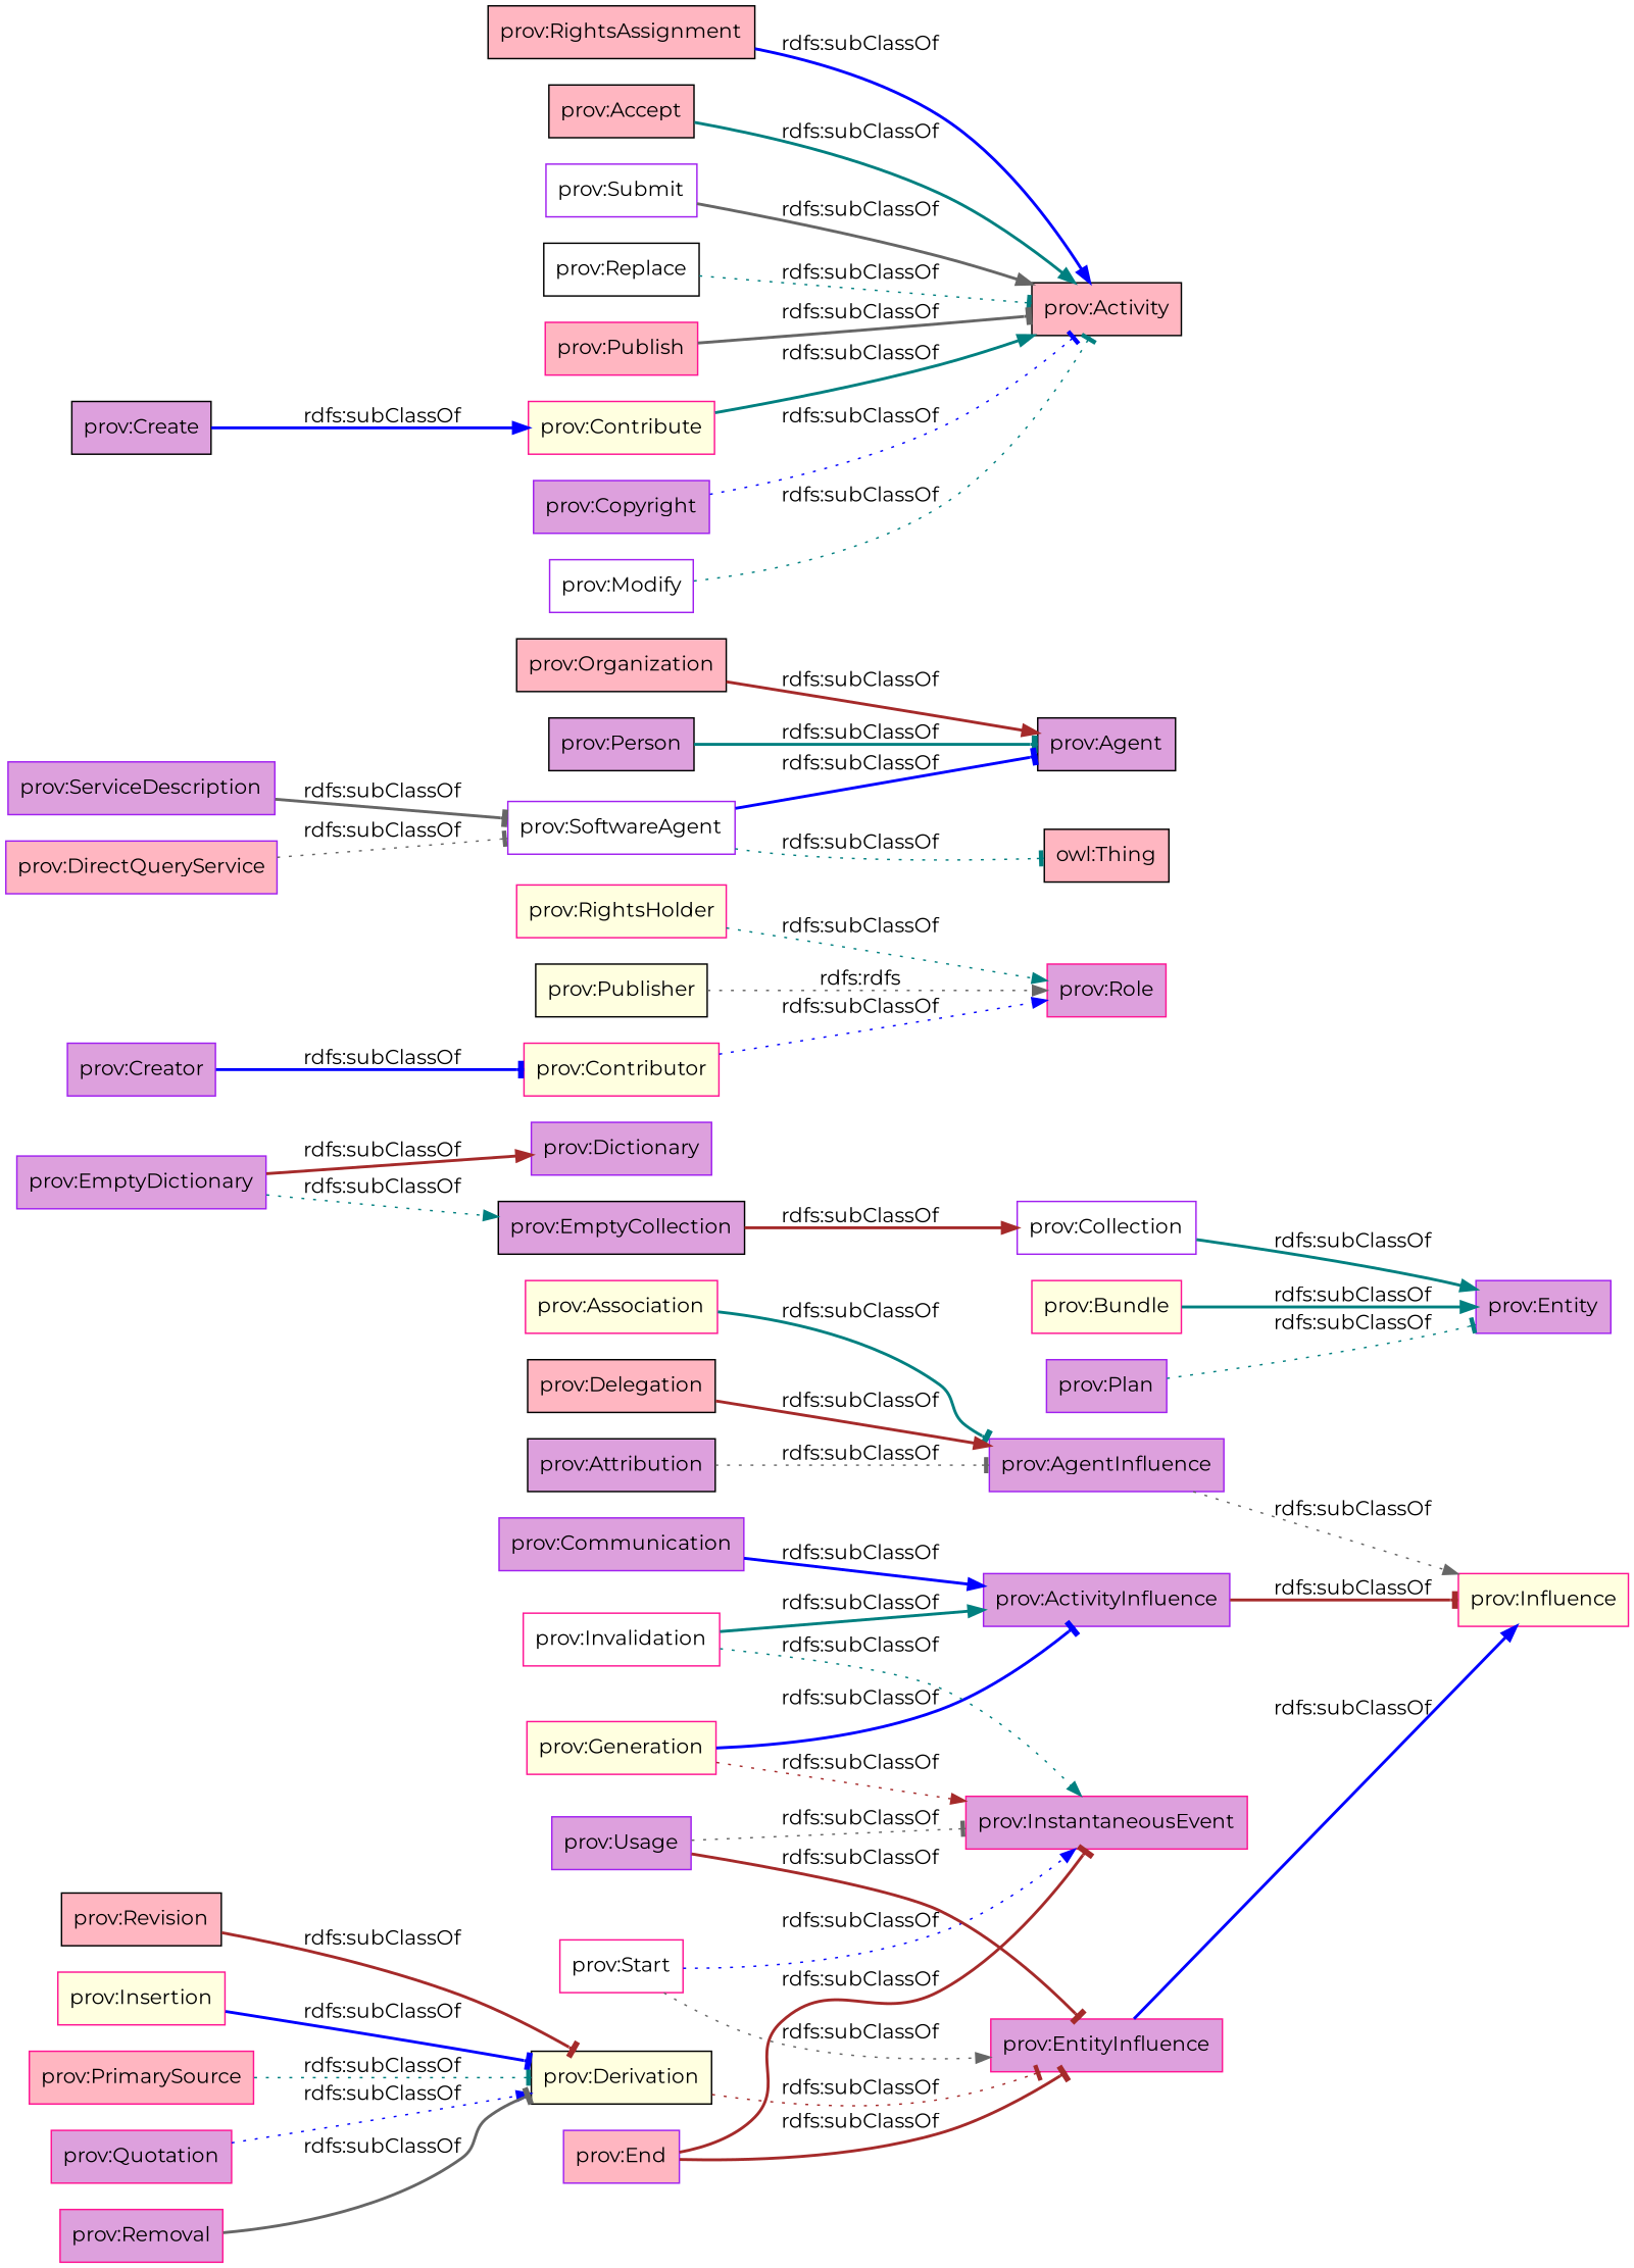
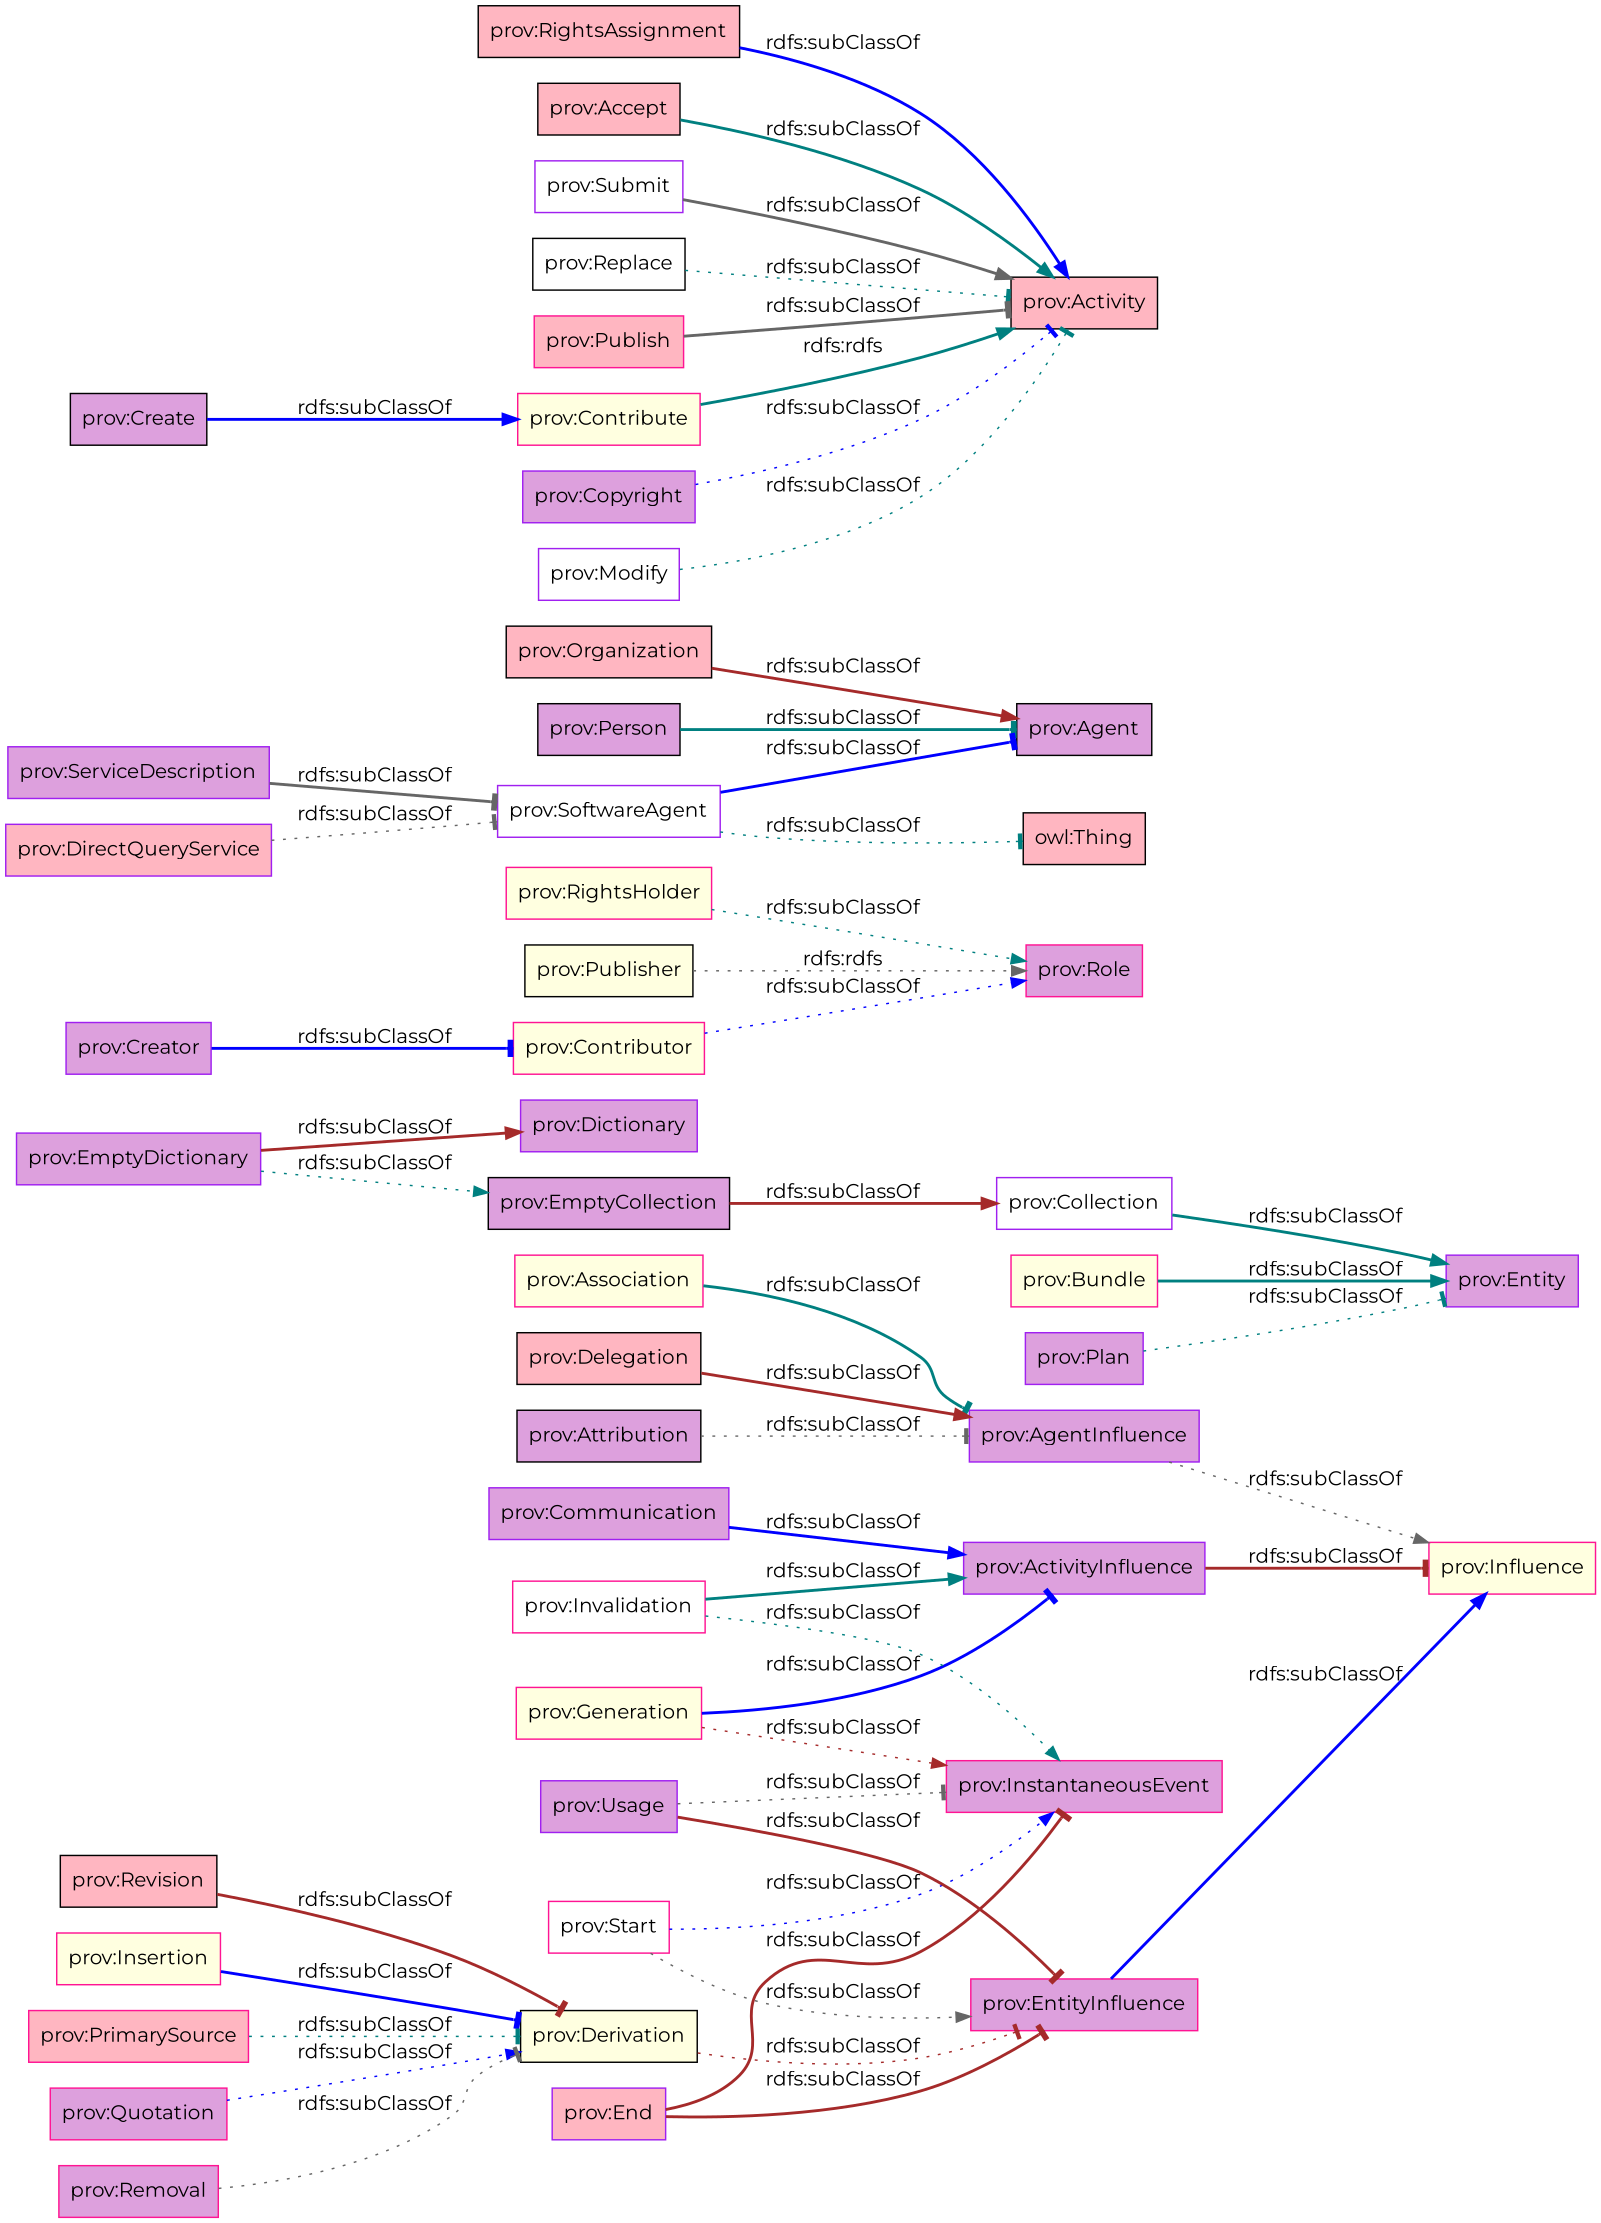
  digraph {
    fontname=Montserrat
    rankdir=LR
    node [color=purple fillcolor=plum fontname=Montserrat shape=rectangle style=filled]
    edge [arrowhead=tee color=teal fontname=Montserrat style=bold]
    "prov:End" [fillcolor=lightpink]
    "prov:InstantaneousEvent" [color=deeppink]
    "prov:EntityInfluence" [color=deeppink]
    "prov:Influence" [color=deeppink fillcolor=lightyellow]
    "prov:EmptyDictionary"
    "prov:Dictionary"
    "prov:EmptyCollection" [color=black]
    "prov:Collection" [fillcolor=white]
    "prov:Contributor" [color=deeppink fillcolor=lightyellow]
    "prov:Role" [color=deeppink]
    "prov:Bundle" [color=deeppink fillcolor=lightyellow]
    "prov:Entity"
    "prov:Association" [color=deeppink fillcolor=lightyellow]
    "prov:AgentInfluence"
    "prov:Organization" [color=black fillcolor=lightpink]
    "prov:Agent" [color=black]
    "prov:Creator"
    "prov:RightsAssignment" [color=black fillcolor=lightpink]
    "prov:Activity" [color=black fillcolor=lightpink]
    "prov:Derivation" [color=black fillcolor=lightyellow]
    "prov:Revision" [color=black fillcolor=lightpink]
    "prov:Start" [color=deeppink fillcolor=white]
    "prov:Person" [color=black]
    "prov:Accept" [color=black fillcolor=lightpink]
    "prov:Submit" [fillcolor=white]
    "prov:Insertion" [color=deeppink fillcolor=lightyellow]
    "prov:Replace" [color=black fillcolor=white]
    "prov:Communication"
    "prov:ActivityInfluence"
    "prov:SoftwareAgent" [fillcolor=white]
    "prov:ServiceDescription"
    "owl:Thing" [color=black fillcolor=lightpink]
    "prov:Publish" [color=deeppink fillcolor=lightpink]
    "prov:Generation" [color=deeppink fillcolor=lightyellow]
    "prov:Create" [color=black]
    "prov:Contribute" [color=deeppink fillcolor=lightyellow]
    "prov:PrimarySource" [color=deeppink fillcolor=lightpink]
    "prov:Usage"
    "prov:Plan"
    "prov:Quotation" [color=deeppink]
    "prov:DirectQueryService" [fillcolor=lightpink]
    "prov:Invalidation" [color=deeppink fillcolor=white]
    "prov:Delegation" [color=black fillcolor=lightpink]
    "prov:Attribution" [color=black]
    "prov:RightsHolder" [color=deeppink fillcolor=lightyellow]
    "prov:Removal" [color=deeppink]
    "prov:Copyright"
    "prov:Publisher" [color=black fillcolor=lightyellow]
    "prov:Modify" [fillcolor=white]
    "prov:End" -> "prov:InstantaneousEvent" [color=brown label="rdfs:subClassOf"]
    "prov:End" -> "prov:EntityInfluence" [color=brown label="rdfs:subClassOf"]
    "prov:EntityInfluence" -> "prov:Influence" [arrowhead=normal color=blue label="rdfs:subClassOf"]
    "prov:EmptyDictionary" -> "prov:Dictionary" [arrowhead=normal color=brown label="rdfs:subClassOf"]
    "prov:EmptyDictionary" -> "prov:EmptyCollection" [arrowhead=normal label="rdfs:subClassOf" style=dotted]
    "prov:EmptyCollection" -> "prov:Collection" [arrowhead=normal color=brown label="rdfs:subClassOf"]
    "prov:Collection" -> "prov:Entity" [arrowhead=normal label="rdfs:subClassOf"]
    "prov:Contributor" -> "prov:Role" [arrowhead=normal color=blue label="rdfs:subClassOf" style=dotted]
    "prov:Bundle" -> "prov:Entity" [arrowhead=normal label="rdfs:subClassOf"]
    "prov:Association" -> "prov:AgentInfluence" [label="rdfs:subClassOf"]
    "prov:AgentInfluence" -> "prov:Influence" [arrowhead=normal color=gray40 label="rdfs:subClassOf" style=dotted]
    "prov:Organization" -> "prov:Agent" [arrowhead=normal color=brown label="rdfs:subClassOf"]
    "prov:Creator" -> "prov:Contributor" [color=blue label="rdfs:subClassOf"]
    "prov:RightsAssignment" -> "prov:Activity" [arrowhead=normal color=blue label="rdfs:subClassOf"]
    "prov:Derivation" -> "prov:EntityInfluence" [color=brown label="rdfs:subClassOf" style=dotted]
    "prov:Revision" -> "prov:Derivation" [color=brown label="rdfs:subClassOf"]
    "prov:Start" -> "prov:InstantaneousEvent" [arrowhead=normal color=blue label="rdfs:subClassOf" style=dotted]
    "prov:Start" -> "prov:EntityInfluence" [arrowhead=normal color=gray40 label="rdfs:subClassOf" style=dotted]
    "prov:Person" -> "prov:Agent" [label="rdfs:subClassOf"]
    "prov:Accept" -> "prov:Activity" [arrowhead=normal label="rdfs:subClassOf"]
    "prov:Submit" -> "prov:Activity" [arrowhead=normal color=gray40 label="rdfs:subClassOf"]
    "prov:Insertion" -> "prov:Derivation" [color=blue label="rdfs:subClassOf"]
    "prov:Replace" -> "prov:Activity" [label="rdfs:subClassOf" style=dotted]
    "prov:Communication" -> "prov:ActivityInfluence" [arrowhead=normal color=blue label="rdfs:subClassOf"]
    "prov:ActivityInfluence" -> "prov:Influence" [color=brown label="rdfs:subClassOf"]
    "prov:SoftwareAgent" -> "prov:Agent" [color=blue label="rdfs:subClassOf"]
    "prov:SoftwareAgent" -> "owl:Thing" [label="rdfs:subClassOf" style=dotted]
    "prov:ServiceDescription" -> "prov:SoftwareAgent" [color=gray40 label="rdfs:subClassOf"]
    "prov:Publish" -> "prov:Activity" [color=gray40 label="rdfs:subClassOf"]
    "prov:Generation" -> "prov:InstantaneousEvent" [arrowhead=normal color=brown label="rdfs:subClassOf" style=dotted]
    "prov:Generation" -> "prov:ActivityInfluence" [color=blue label="rdfs:subClassOf"]
    "prov:Create" -> "prov:Contribute" [arrowhead=normal color=blue label="rdfs:subClassOf"]
-   "prov:Contribute" -> "prov:Activity" [arrowhead=normal label="rdfs:subClassOf"]
+   "prov:Contribute" -> "prov:Activity" [arrowhead=normal label="rdfs:rdfs"]
    "prov:PrimarySource" -> "prov:Derivation" [label="rdfs:subClassOf" style=dotted]
    "prov:Usage" -> "prov:InstantaneousEvent" [color=gray40 label="rdfs:subClassOf" style=dotted]
    "prov:Usage" -> "prov:EntityInfluence" [color=brown label="rdfs:subClassOf"]
    "prov:Plan" -> "prov:Entity" [label="rdfs:subClassOf" style=dotted]
    "prov:Quotation" -> "prov:Derivation" [arrowhead=normal color=blue label="rdfs:subClassOf" style=dotted]
    "prov:DirectQueryService" -> "prov:SoftwareAgent" [color=gray40 label="rdfs:subClassOf" style=dotted]
    "prov:Invalidation" -> "prov:InstantaneousEvent" [arrowhead=normal label="rdfs:subClassOf" style=dotted]
    "prov:Invalidation" -> "prov:ActivityInfluence" [arrowhead=normal label="rdfs:subClassOf"]
    "prov:Delegation" -> "prov:AgentInfluence" [arrowhead=normal color=brown label="rdfs:subClassOf"]
    "prov:Attribution" -> "prov:AgentInfluence" [color=gray40 label="rdfs:subClassOf" style=dotted]
    "prov:RightsHolder" -> "prov:Role" [arrowhead=normal label="rdfs:subClassOf" style=dotted]
-   "prov:Removal" -> "prov:Derivation" [color=gray40 label="rdfs:subClassOf"]
+   "prov:Removal" -> "prov:Derivation" [color=gray40 label="rdfs:subClassOf" style=dotted]
    "prov:Copyright" -> "prov:Activity" [color=blue label="rdfs:subClassOf" style=dotted]
    "prov:Publisher" -> "prov:Role" [arrowhead=normal color=gray40 label="rdfs:rdfs" style=dotted]
    "prov:Modify" -> "prov:Activity" [label="rdfs:subClassOf" style=dotted]
  }
